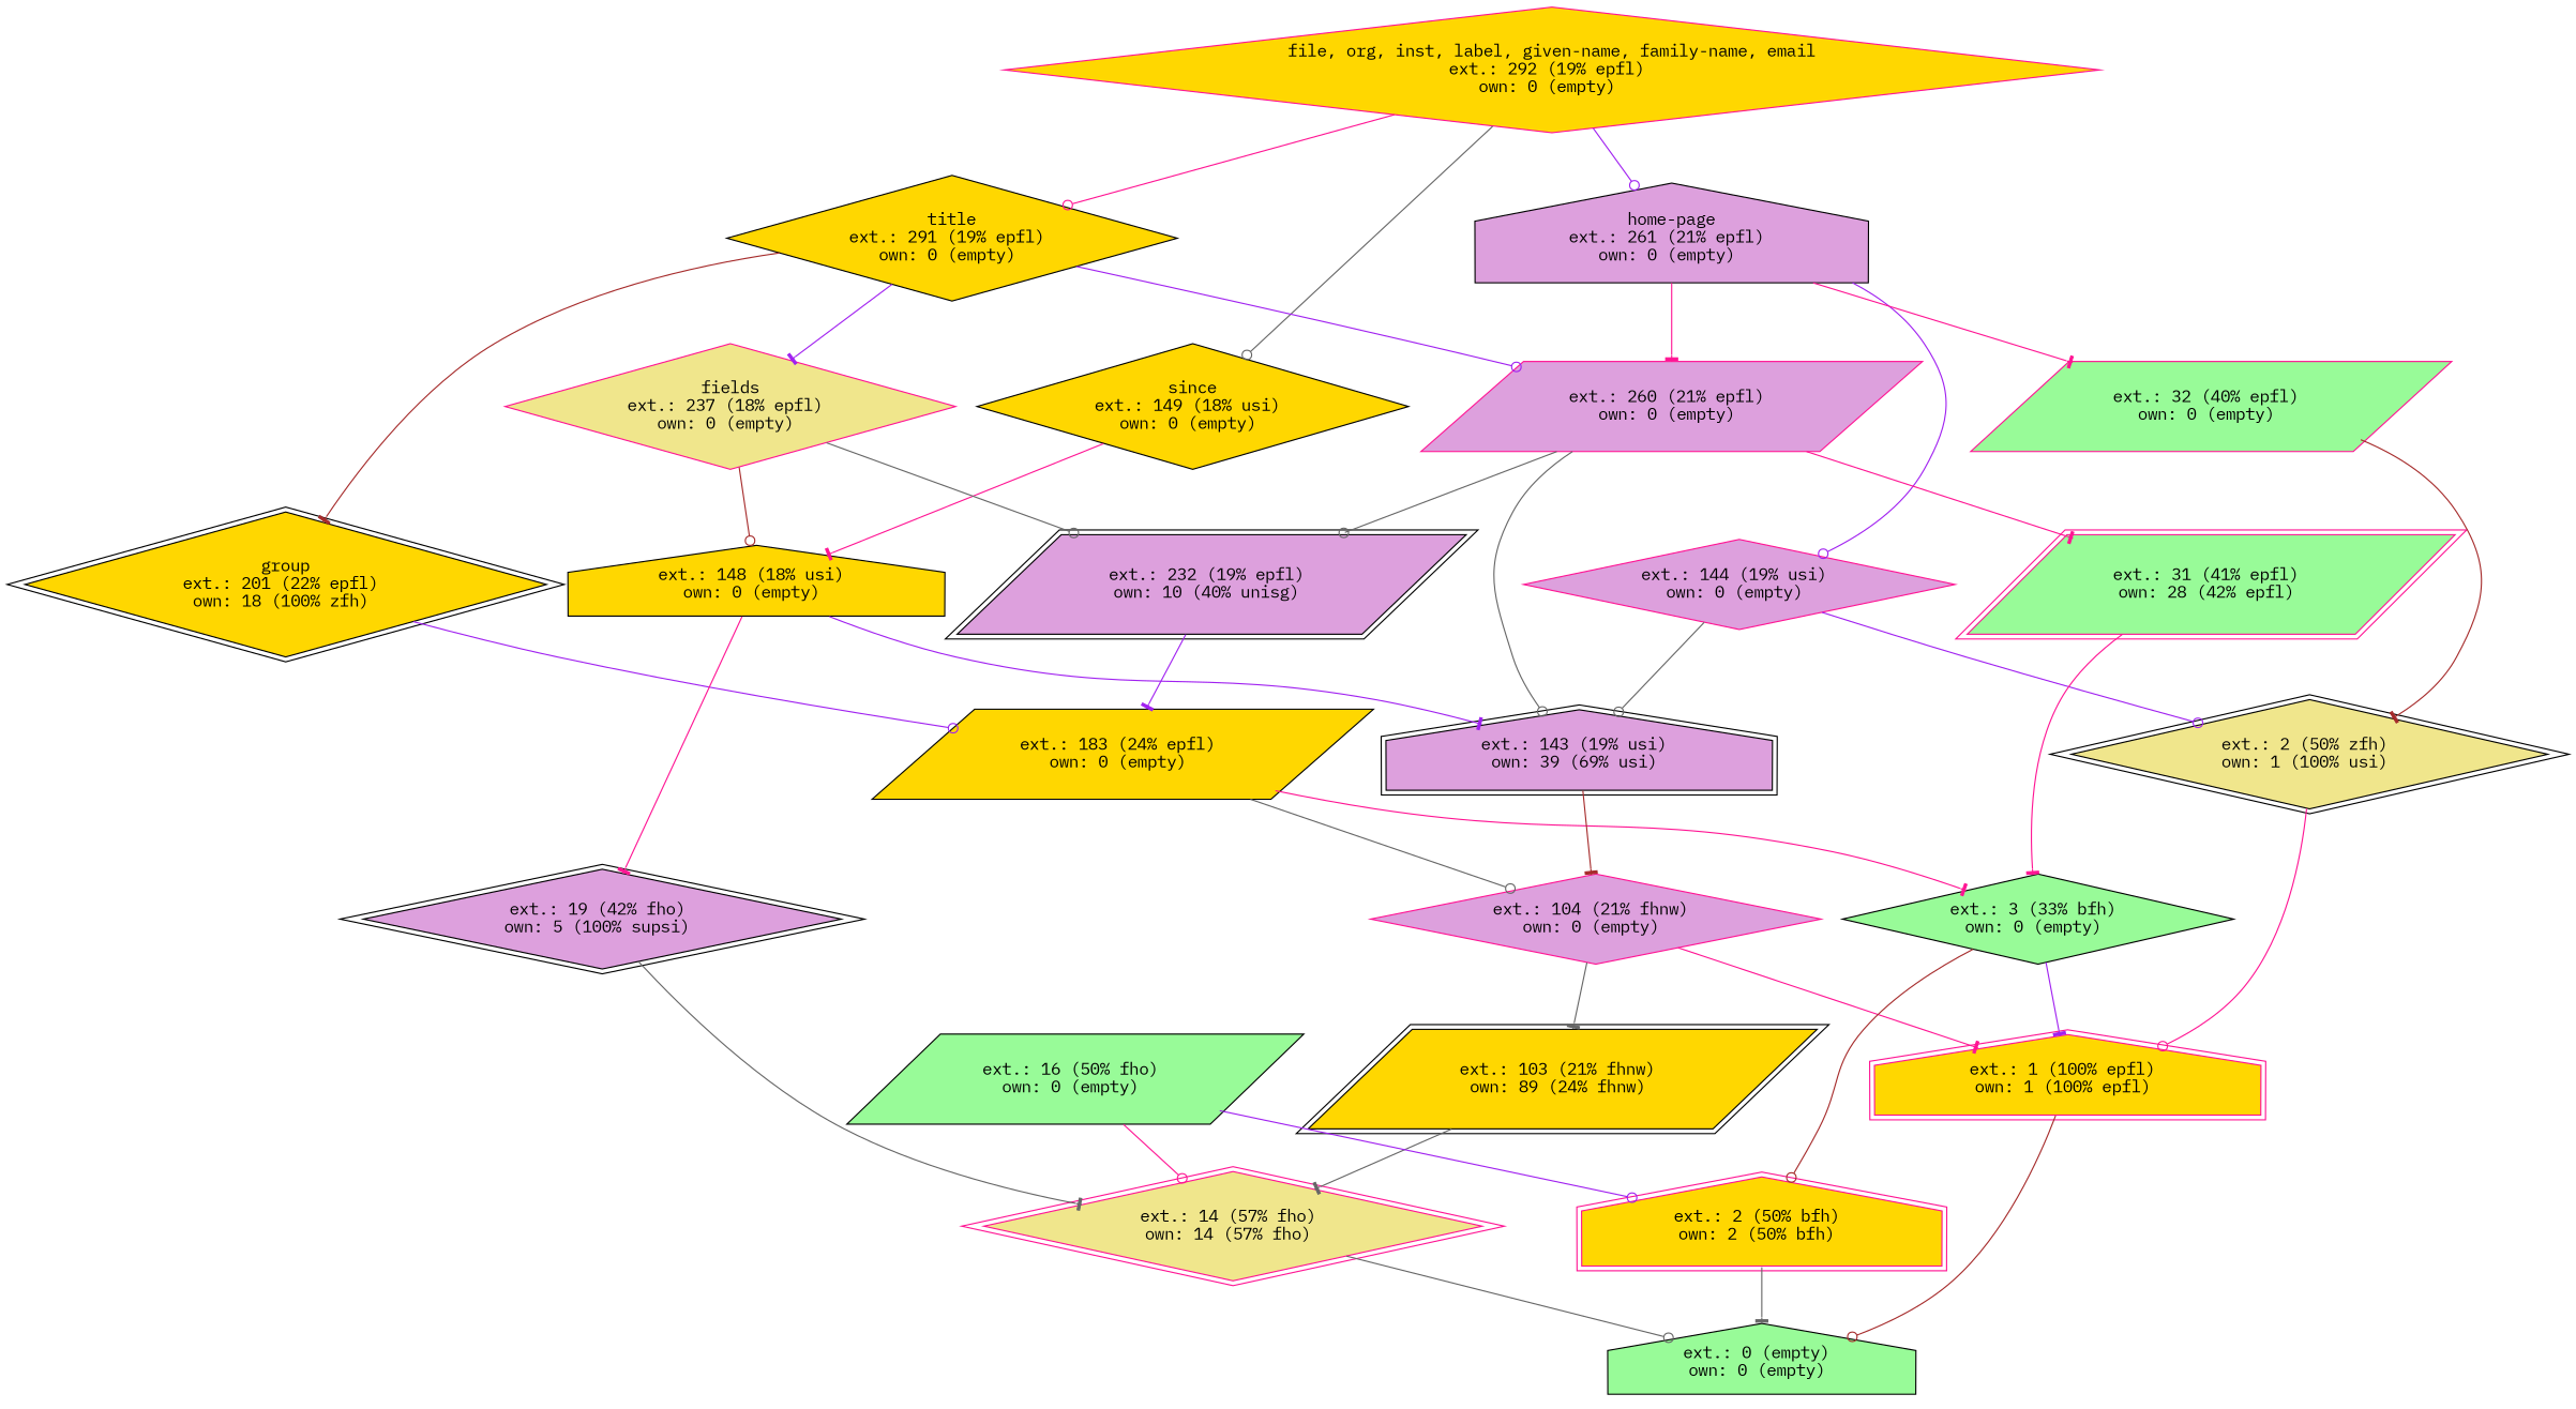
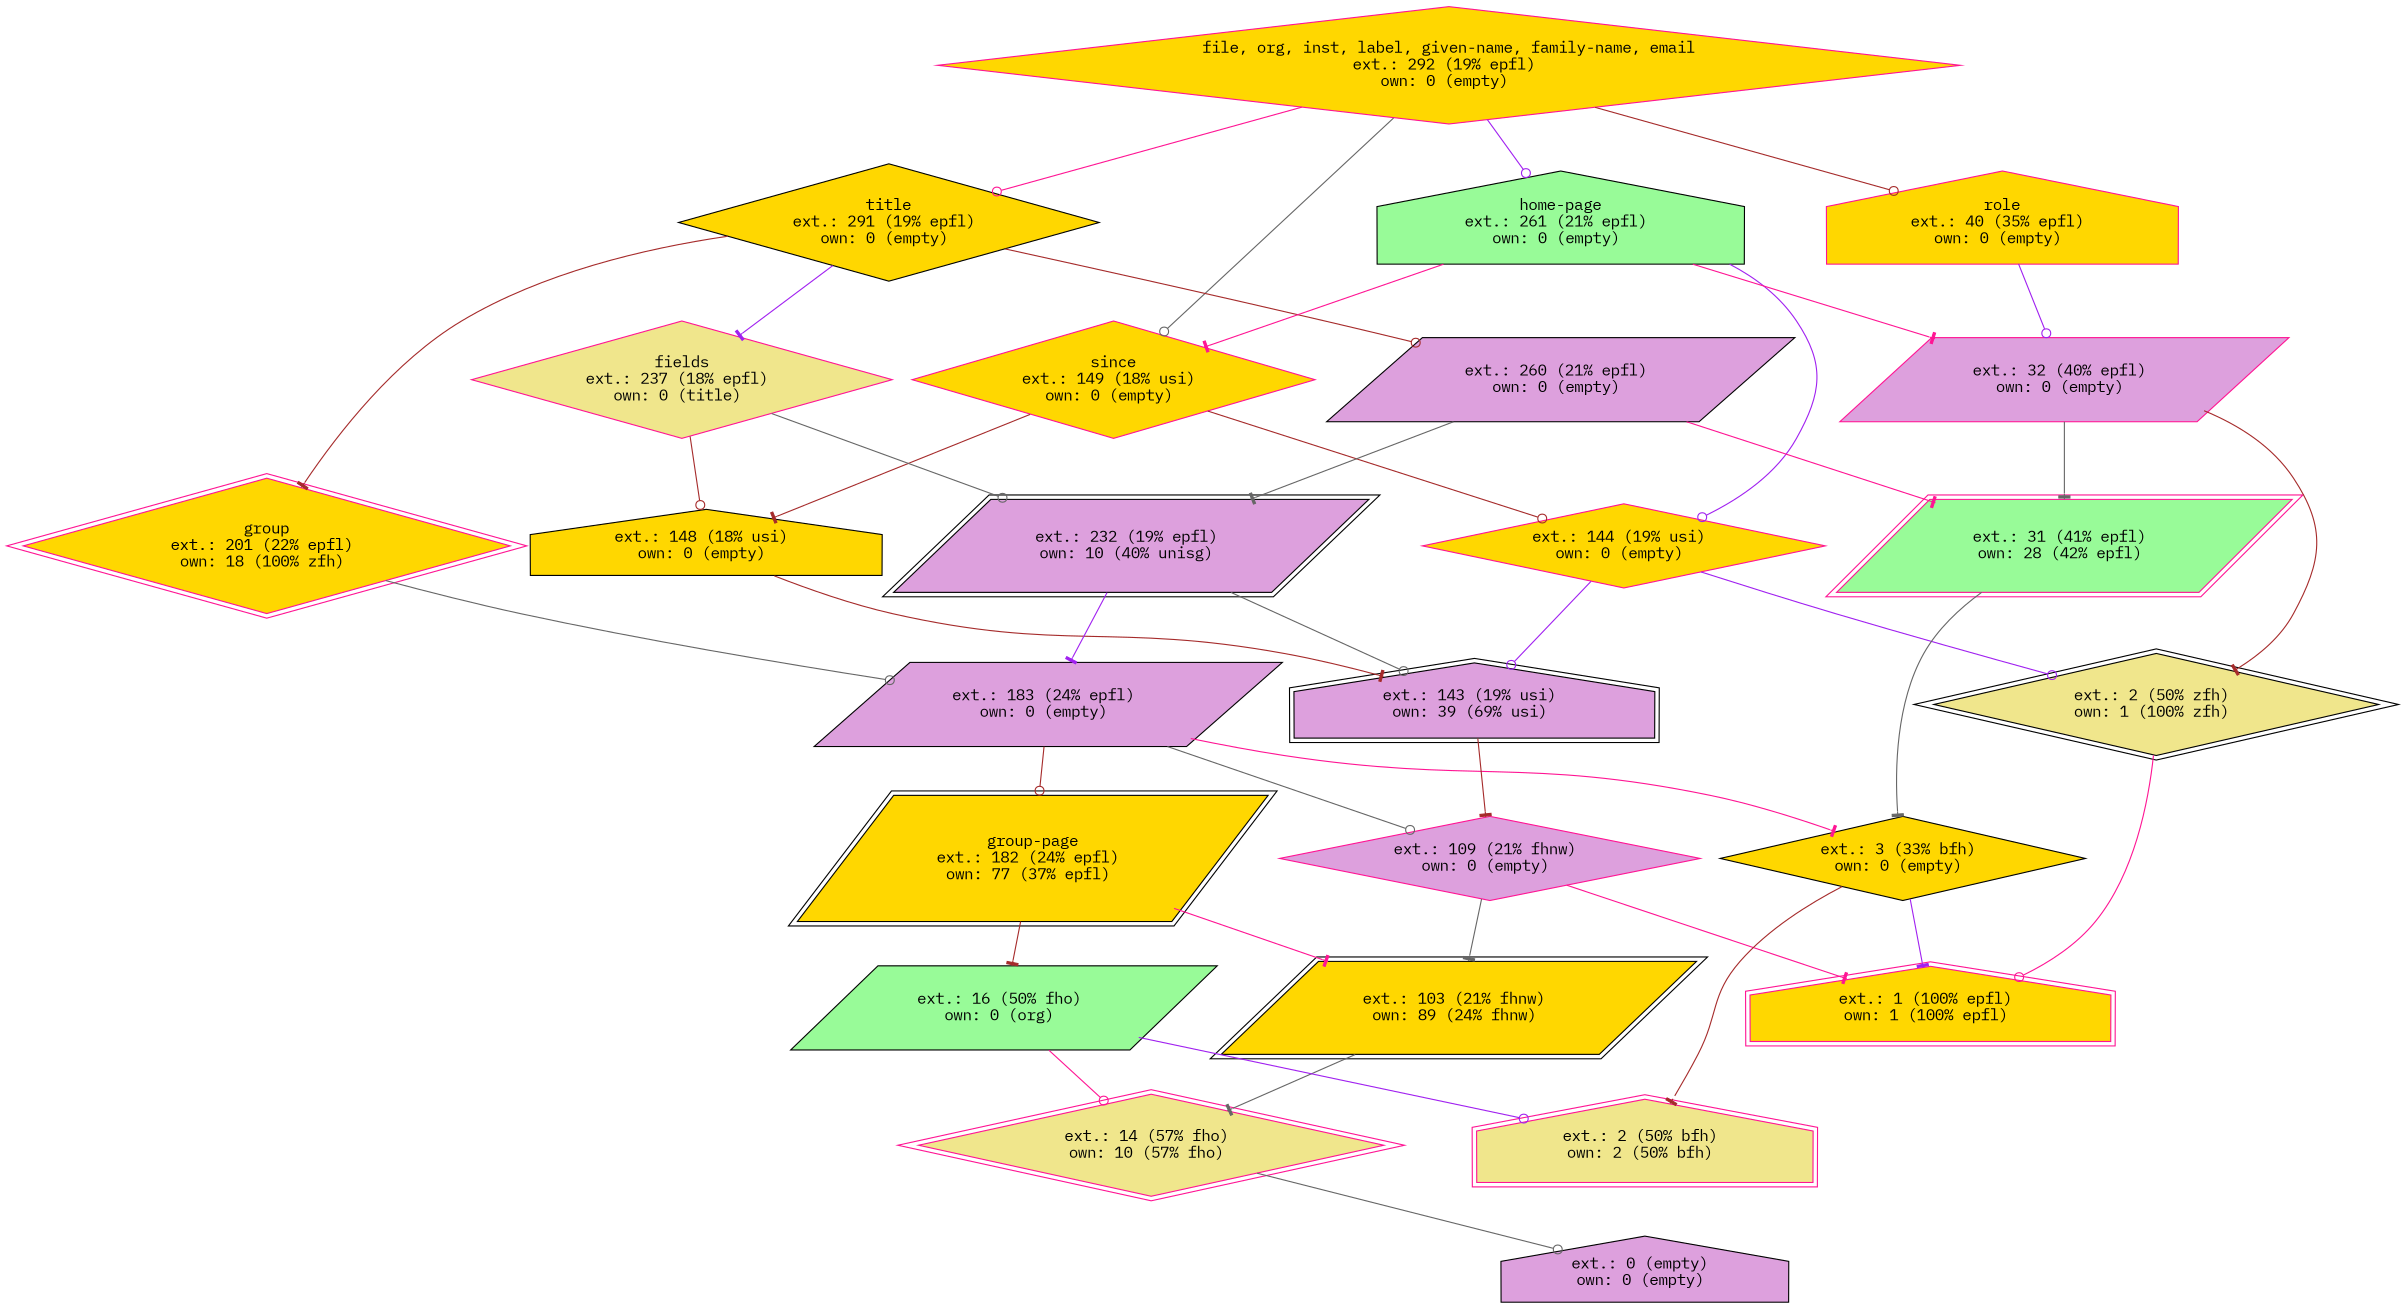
  digraph {
    fontname="IBM Plex Mono"
    node [color=black fillcolor=gold fontname="IBM Plex Mono" shape=diamond style=filled]
    edge [arrowhead=tee color=gray40 fontname="IBM Plex Mono"]
    n1 [color=deeppink label="file, org, inst, label, given-name, family-name, email\next.: 292 (19% epfl) \nown: 0 (empty) "]
    n2 [label="title\next.: 291 (19% epfl) \nown: 0 (empty) "]
-   n3 [fillcolor=plum label="home-page\next.: 261 (21% epfl) \nown: 0 (empty) " shape=house]
-   n5 [label="since\next.: 149 (18% usi) \nown: 0 (empty) "]
-   n6 [color=deeppink fillcolor=plum label="ext.: 260 (21% epfl) \nown: 0 (empty) " shape=parallelogram]
-   n7 [color=deeppink fillcolor=khaki label="fields\next.: 237 (18% epfl) \nown: 0 (empty) "]
-   n8 [label="group\next.: 201 (22% epfl) \nown: 18 (100% zfh) " peripheries=2]
-   n9 [color=deeppink fillcolor=plum label="ext.: 144 (19% usi) \nown: 0 (empty) "]
-   n10 [color=deeppink fillcolor=palegreen label="ext.: 32 (40% epfl) \nown: 0 (empty) " shape=parallelogram]
+   n3 [fillcolor=palegreen label="home-page\next.: 261 (21% epfl) \nown: 0 (empty) " shape=house]
+   n4 [color=deeppink label="role\next.: 40 (35% epfl) \nown: 0 (empty) " shape=house]
+   n5 [color=deeppink label="since\next.: 149 (18% usi) \nown: 0 (empty) "]
+   n6 [fillcolor=plum label="ext.: 260 (21% epfl) \nown: 0 (empty) " shape=parallelogram]
+   n7 [color=deeppink fillcolor=khaki label="fields\next.: 237 (18% epfl) \nown: 0 (title) "]
+   n8 [color=deeppink label="group\next.: 201 (22% epfl) \nown: 18 (100% zfh) " peripheries=2]
+   n9 [color=deeppink label="ext.: 144 (19% usi) \nown: 0 (empty) "]
+   n10 [color=deeppink fillcolor=plum label="ext.: 32 (40% epfl) \nown: 0 (empty) " shape=parallelogram]
    n11 [label="ext.: 148 (18% usi) \nown: 0 (empty) " shape=house]
    n12 [label="ext.: 103 (21% fhnw) \nown: 89 (24% fhnw) " peripheries=2 shape=parallelogram]
-   n13 [color=deeppink fillcolor=khaki label="ext.: 14 (57% fho) \nown: 14 (57% fho) " peripheries=2]
-   n14 [fillcolor=palegreen label="ext.: 0 (empty) \nown: 0 (empty) " shape=house]
-   n16 [fillcolor=palegreen label="ext.: 16 (50% fho) \nown: 0 (empty) " shape=parallelogram]
-   n17 [color=deeppink label="ext.: 2 (50% bfh) \nown: 2 (50% bfh) " peripheries=2 shape=house]
-   n18 [color=deeppink fillcolor=plum label="ext.: 104 (21% fhnw) \nown: 0 (empty) "]
+   n13 [color=deeppink fillcolor=khaki label="ext.: 14 (57% fho) \nown: 10 (57% fho) " peripheries=2]
+   n14 [fillcolor=plum label="ext.: 0 (empty) \nown: 0 (empty) " shape=house]
+   n15 [label="group-page\next.: 182 (24% epfl) \nown: 77 (37% epfl) " peripheries=2 shape=parallelogram]
+   n16 [fillcolor=palegreen label="ext.: 16 (50% fho) \nown: 0 (org) " shape=parallelogram]
+   n17 [color=deeppink fillcolor=khaki label="ext.: 2 (50% bfh) \nown: 2 (50% bfh) " peripheries=2 shape=house]
+   n18 [color=deeppink fillcolor=plum label="ext.: 109 (21% fhnw) \nown: 0 (empty) "]
    n19 [color=deeppink label="ext.: 1 (100% epfl) \nown: 1 (100% epfl) " peripheries=2 shape=house]
-   n20 [label="ext.: 183 (24% epfl) \nown: 0 (empty) " shape=parallelogram]
-   n21 [fillcolor=palegreen label="ext.: 3 (33% bfh) \nown: 0 (empty) "]
+   n20 [fillcolor=plum label="ext.: 183 (24% epfl) \nown: 0 (empty) " shape=parallelogram]
+   n21 [label="ext.: 3 (33% bfh) \nown: 0 (empty) "]
    n22 [color=deeppink fillcolor=palegreen label="ext.: 31 (41% epfl) \nown: 28 (42% epfl) " peripheries=2 shape=parallelogram]
    n23 [fillcolor=plum label="ext.: 232 (19% epfl) \nown: 10 (40% unisg) " peripheries=2 shape=parallelogram]
    n24 [fillcolor=plum label="ext.: 143 (19% usi) \nown: 39 (69% usi) " peripheries=2 shape=house]
-   n25 [fillcolor=plum label="ext.: 19 (42% fho) \nown: 5 (100% supsi) " peripheries=2]
-   n26 [fillcolor=khaki label="ext.: 2 (50% zfh) \nown: 1 (100% usi) " peripheries=2]
+   n26 [fillcolor=khaki label="ext.: 2 (50% zfh) \nown: 1 (100% zfh) " peripheries=2]
    n1 -> n2 [arrowhead=odot color=deeppink]
    n1 -> n3 [arrowhead=odot color=purple]
+   n1 -> n4 [arrowhead=odot color=brown]
    n1 -> n5 [arrowhead=odot]
-   n2 -> n6 [arrowhead=odot color=purple]
+   n2 -> n6 [arrowhead=odot color=brown]
    n2 -> n7 [color=purple]
    n2 -> n8 [color=brown]
-   n3 -> n6 [color=deeppink]
+   n3 -> n5 [color=deeppink]
    n3 -> n9 [arrowhead=odot color=purple]
    n3 -> n10 [color=deeppink]
-   n5 -> n11 [color=deeppink]
+   n4 -> n10 [arrowhead=odot color=purple]
+   n5 -> n9 [arrowhead=odot color=brown]
+   n5 -> n11 [color=brown]
    n6 -> n22 [color=deeppink]
-   n6 -> n23 [arrowhead=odot]
+   n6 -> n23
    n7 -> n11 [arrowhead=odot color=brown]
    n7 -> n23 [arrowhead=odot]
-   n8 -> n20 [arrowhead=odot color=purple]
-   n9 -> n24 [arrowhead=odot]
+   n8 -> n20 [arrowhead=odot]
+   n9 -> n24 [arrowhead=odot color=purple]
    n9 -> n26 [arrowhead=odot color=purple]
+   n10 -> n22
    n10 -> n26 [color=brown]
-   n11 -> n24 [color=purple]
-   n11 -> n25 [color=deeppink]
+   n11 -> n24 [color=brown]
    n12 -> n13
    n13 -> n14 [arrowhead=odot]
+   n15 -> n12 [color=deeppink]
+   n15 -> n16 [color=brown]
    n16 -> n13 [arrowhead=odot color=deeppink]
    n16 -> n17 [arrowhead=odot color=purple]
-   n17 -> n14
    n18 -> n12
    n18 -> n19 [color=deeppink]
-   n19 -> n14 [arrowhead=odot color=brown]
+   n20 -> n15 [arrowhead=odot color=brown]
    n20 -> n18 [arrowhead=odot]
    n20 -> n21 [color=deeppink]
-   n21 -> n17 [arrowhead=odot color=brown]
+   n21 -> n17 [color=brown]
    n21 -> n19 [color=purple]
-   n22 -> n21 [color=deeppink]
+   n22 -> n21
    n23 -> n20 [color=purple]
-   n6 -> n24 [arrowhead=odot]
+   n23 -> n24 [arrowhead=odot]
    n24 -> n18 [color=brown]
-   n25 -> n13
    n26 -> n19 [arrowhead=odot color=deeppink]
  }
